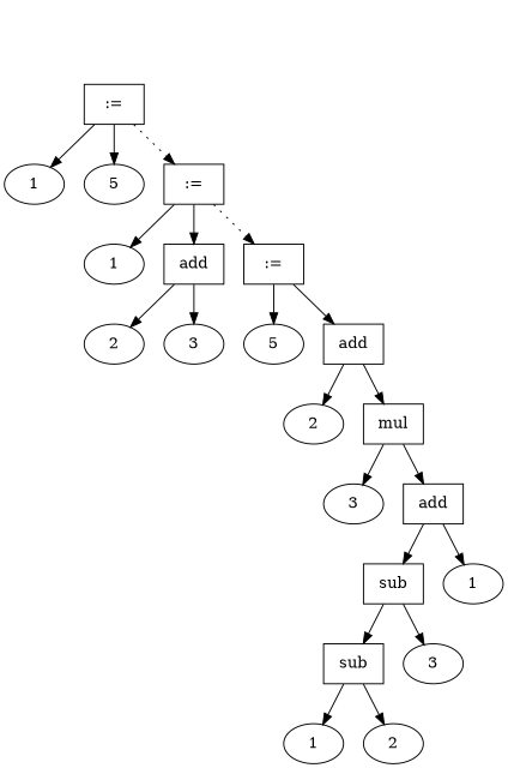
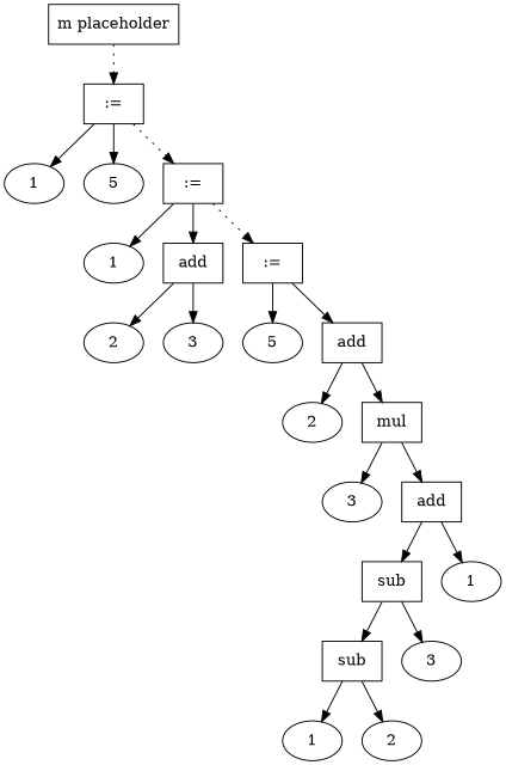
  digraph {
    node [shape=ellipse]
+   n1 [label="m placeholder" shape=box]
    n2 [label=":=" shape=box]
    n3 [label=1]
    n4 [label=5]
    n5 [label=":=" shape=box]
    n6 [label=1]
    n7 [label=add shape=box]
    n8 [label=":=" shape=box]
    n9 [label=2]
    n10 [label=3]
    n11 [label=5]
    n12 [label=add shape=box]
    n13 [label=2]
    n14 [label=mul shape=box]
    n15 [label=3]
    n16 [label=add shape=box]
    n17 [label=sub shape=box]
    n18 [label=1]
    n19 [label=sub shape=box]
    n20 [label=3]
    n21 [label=1]
    n22 [label=2]
+   n1 -> n2 [style=dotted]
    n2 -> n3
    n2 -> n4
    n2 -> n5 [style=dotted]
    n5 -> n6
    n5 -> n7
    n5 -> n8 [style=dotted]
    n7 -> n9
    n7 -> n10
    n8 -> n11
    n8 -> n12
    n12 -> n13
    n12 -> n14
    n14 -> n15
    n14 -> n16
    n16 -> n17
    n16 -> n18
    n17 -> n19
    n17 -> n20
    n19 -> n21
    n19 -> n22
  }
